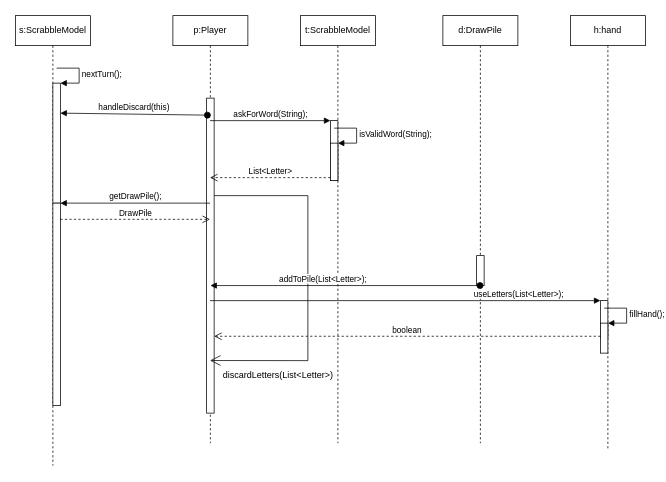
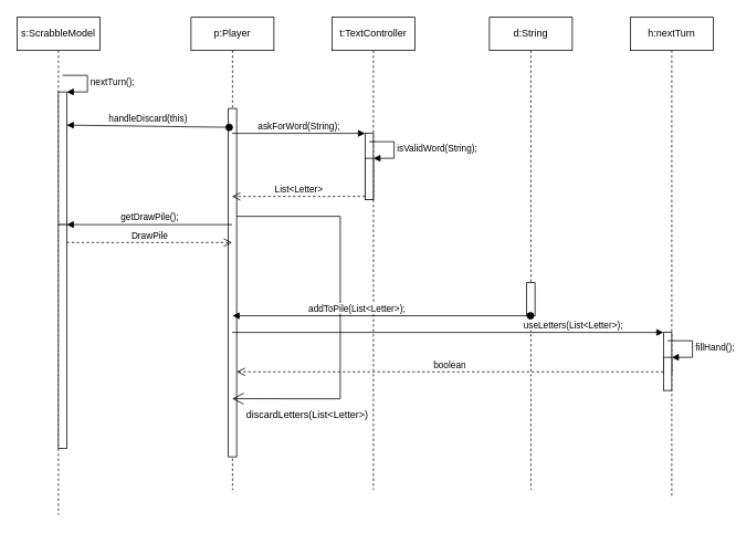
  <mxCell id="0" />
  <mxCell id="1" parent="0" />
  <mxCell id="2" value="s:ScrabbleModel" style="shape=umlLifeline;perimeter=lifelinePerimeter;whiteSpace=wrap;html=1;container=1;collapsible=0;recursiveResize=0;outlineConnect=0;" vertex="1" parent="1"><mxGeometry x="20" y="20" width="100" height="600" as="geometry" /></mxCell>
  <mxCell id="3" value="" style="html=1;points=[];perimeter=orthogonalPerimeter;" vertex="1" parent="2"><mxGeometry x="50" y="90" width="10" height="160" as="geometry" /></mxCell>
  <mxCell id="4" value="nextTurn();" style="edgeStyle=orthogonalEdgeStyle;html=1;align=left;spacingLeft=2;endArrow=block;rounded=0;entryX=1;entryY=0;" edge="1" parent="2" target="3"><mxGeometry relative="1" as="geometry"><mxPoint x="55" y="70" as="sourcePoint" /><Array as="points"><mxPoint x="85" y="70" /></Array></mxGeometry></mxCell>
  <mxCell id="5" value="" style="html=1;points=[];perimeter=orthogonalPerimeter;" vertex="1" parent="2"><mxGeometry x="50" y="250" width="10" height="270" as="geometry" /></mxCell>
  <mxCell id="6" value="p:Player" style="shape=umlLifeline;perimeter=lifelinePerimeter;whiteSpace=wrap;html=1;container=1;collapsible=0;recursiveResize=0;outlineConnect=0;" vertex="1" parent="1"><mxGeometry x="230" y="20" width="100" height="570" as="geometry" /></mxCell>
  <mxCell id="7" value="" style="html=1;points=[];perimeter=orthogonalPerimeter;" vertex="1" parent="6"><mxGeometry x="45" y="110" width="10" height="420" as="geometry" /></mxCell>
  <mxCell id="8" value="" style="endArrow=open;endFill=1;endSize=12;html=1;rounded=0;entryX=0.45;entryY=0.833;entryDx=0;entryDy=0;entryPerimeter=0;" edge="1" parent="6" source="7" target="7"><mxGeometry width="160" relative="1" as="geometry"><mxPoint x="55" y="250" as="sourcePoint" /><mxPoint x="180" y="240" as="targetPoint" /><Array as="points"><mxPoint x="180" y="240" /><mxPoint x="180" y="250" /><mxPoint x="180" y="460" /></Array></mxGeometry></mxCell>
  <mxCell id="9" value="handleDiscard(this)" style="html=1;verticalAlign=bottom;startArrow=oval;startFill=1;endArrow=block;startSize=8;rounded=0;exitX=0.1;exitY=0.054;exitDx=0;exitDy=0;exitPerimeter=0;" edge="1" parent="1" source="7"><mxGeometry width="60" relative="1" as="geometry"><mxPoint x="370" y="200" as="sourcePoint" /><mxPoint x="80" y="150" as="targetPoint" /></mxGeometry></mxCell>
- <mxCell id="10" value="t:ScrabbleModel" style="shape=umlLifeline;perimeter=lifelinePerimeter;whiteSpace=wrap;html=1;container=1;collapsible=0;recursiveResize=0;outlineConnect=0;" vertex="1" parent="1"><mxGeometry x="400" y="20" width="100" height="570" as="geometry" /></mxCell>
+ <mxCell id="10" value="t:TextController" style="shape=umlLifeline;perimeter=lifelinePerimeter;whiteSpace=wrap;html=1;container=1;collapsible=0;recursiveResize=0;outlineConnect=0;" vertex="1" parent="1"><mxGeometry x="400" y="20" width="100" height="570" as="geometry" /></mxCell>
  <mxCell id="11" value="" style="html=1;points=[];perimeter=orthogonalPerimeter;" vertex="1" parent="10"><mxGeometry x="40" y="140" width="10" height="80" as="geometry" /></mxCell>
  <mxCell id="12" value="" style="html=1;points=[];perimeter=orthogonalPerimeter;" vertex="1" parent="10"><mxGeometry x="40" y="170" width="10" height="50" as="geometry" /></mxCell>
  <mxCell id="13" value="isValidWord(String);" style="edgeStyle=orthogonalEdgeStyle;html=1;align=left;spacingLeft=2;endArrow=block;rounded=0;entryX=1;entryY=0;" edge="1" parent="10" target="12"><mxGeometry relative="1" as="geometry"><mxPoint x="45" y="150" as="sourcePoint" /><Array as="points"><mxPoint x="75" y="150" /></Array></mxGeometry></mxCell>
  <mxCell id="14" value="discardLetters(List&amp;lt;Letter&amp;gt;)" style="text;html=1;align=center;verticalAlign=middle;resizable=0;points=[];autosize=1;strokeColor=none;fillColor=none;rotation=0;" vertex="1" parent="10"><mxGeometry x="-110" y="470" width="160" height="20" as="geometry" /></mxCell>
  <mxCell id="15" value="askForWord(String);" style="html=1;verticalAlign=bottom;endArrow=block;entryX=0;entryY=0;rounded=0;" edge="1" parent="1" source="6" target="11"><mxGeometry relative="1" as="geometry"><mxPoint x="370" y="160" as="sourcePoint" /></mxGeometry></mxCell>
  <mxCell id="16" value="List&amp;lt;Letter&amp;gt;" style="html=1;verticalAlign=bottom;endArrow=open;dashed=1;endSize=8;exitX=0;exitY=0.95;rounded=0;" edge="1" parent="1" source="11" target="6"><mxGeometry relative="1" as="geometry"><mxPoint x="370" y="236" as="targetPoint" /></mxGeometry></mxCell>
  <mxCell id="17" value="getDrawPile();" style="html=1;verticalAlign=bottom;endArrow=block;entryX=1;entryY=0;rounded=0;" edge="1" parent="1" source="6" target="5"><mxGeometry relative="1" as="geometry"><mxPoint x="140" y="270" as="sourcePoint" /></mxGeometry></mxCell>
  <mxCell id="18" value="DrawPile" style="html=1;verticalAlign=bottom;endArrow=open;dashed=1;endSize=8;exitX=1;exitY=0.08;rounded=0;exitDx=0;exitDy=0;exitPerimeter=0;" edge="1" parent="1" source="5" target="6"><mxGeometry relative="1" as="geometry"><mxPoint x="140" y="327" as="targetPoint" /></mxGeometry></mxCell>
- <mxCell id="19" value="d:DrawPile" style="shape=umlLifeline;perimeter=lifelinePerimeter;whiteSpace=wrap;html=1;container=1;collapsible=0;recursiveResize=0;outlineConnect=0;" vertex="1" parent="1"><mxGeometry x="590" y="20" width="100" height="570" as="geometry" /></mxCell>
+ <mxCell id="19" value="d:String" style="shape=umlLifeline;perimeter=lifelinePerimeter;whiteSpace=wrap;html=1;container=1;collapsible=0;recursiveResize=0;outlineConnect=0;" vertex="1" parent="1"><mxGeometry x="590" y="20" width="100" height="570" as="geometry" /></mxCell>
  <mxCell id="20" value="" style="html=1;points=[];perimeter=orthogonalPerimeter;" vertex="1" parent="19"><mxGeometry x="45" y="320" width="10" height="40" as="geometry" /></mxCell>
  <mxCell id="21" value="addToPile(List&amp;lt;Letter&amp;gt;);" style="html=1;verticalAlign=bottom;startArrow=oval;endArrow=block;startSize=8;rounded=0;entryX=0.5;entryY=0.595;entryDx=0;entryDy=0;entryPerimeter=0;" edge="1" parent="1" source="19" target="7"><mxGeometry x="0.166" relative="1" as="geometry"><mxPoint x="600" y="350" as="sourcePoint" /><mxPoint x="570" y="350" as="targetPoint" /><mxPoint as="offset" /></mxGeometry></mxCell>
- <mxCell id="22" value="h:hand" style="shape=umlLifeline;perimeter=lifelinePerimeter;whiteSpace=wrap;html=1;container=1;collapsible=0;recursiveResize=0;outlineConnect=0;" vertex="1" parent="1"><mxGeometry x="760" y="20" width="100" height="580" as="geometry" /></mxCell>
+ <mxCell id="22" value="h:nextTurn" style="shape=umlLifeline;perimeter=lifelinePerimeter;whiteSpace=wrap;html=1;container=1;collapsible=0;recursiveResize=0;outlineConnect=0;" vertex="1" parent="1"><mxGeometry x="760" y="20" width="100" height="580" as="geometry" /></mxCell>
  <mxCell id="23" value="" style="html=1;points=[];perimeter=orthogonalPerimeter;" vertex="1" parent="22"><mxGeometry x="40" y="380" width="10" height="50" as="geometry" /></mxCell>
  <mxCell id="24" value="" style="html=1;points=[];perimeter=orthogonalPerimeter;" vertex="1" parent="22"><mxGeometry x="40" y="410" width="10" height="40" as="geometry" /></mxCell>
  <mxCell id="25" value="fillHand();" style="edgeStyle=orthogonalEdgeStyle;html=1;align=left;spacingLeft=2;endArrow=block;rounded=0;entryX=1;entryY=0;" edge="1" parent="22" target="24"><mxGeometry relative="1" as="geometry"><mxPoint x="45" y="390" as="sourcePoint" /><Array as="points"><mxPoint x="75" y="390" /></Array></mxGeometry></mxCell>
  <mxCell id="26" value="useLetters(List&amp;lt;Letter&amp;gt;);" style="html=1;verticalAlign=bottom;endArrow=block;entryX=0;entryY=0;rounded=0;" edge="1" parent="1" source="6" target="23"><mxGeometry x="0.577" relative="1" as="geometry"><mxPoint x="350" y="390" as="sourcePoint" /><mxPoint x="1" as="offset" /></mxGeometry></mxCell>
  <mxCell id="27" value="boolean" style="html=1;verticalAlign=bottom;endArrow=open;dashed=1;endSize=8;exitX=0;exitY=0.95;rounded=0;" edge="1" parent="1" source="23" target="7"><mxGeometry relative="1" as="geometry"><mxPoint x="530" y="419" as="targetPoint" /></mxGeometry></mxCell>
